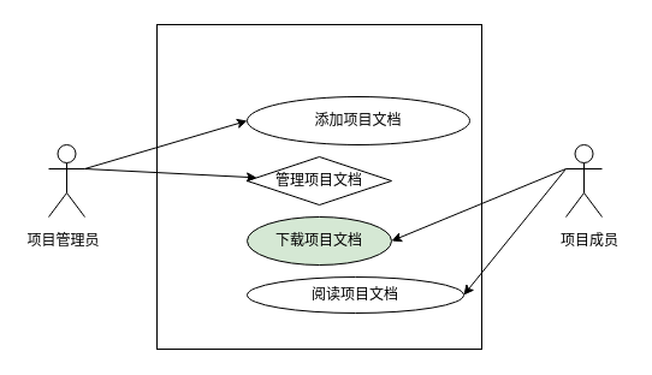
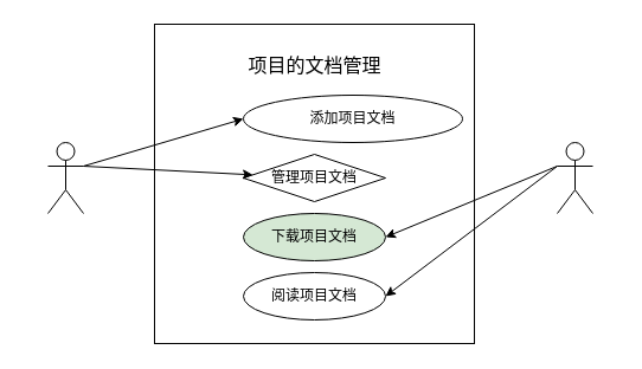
  <mxCell id="0" />
  <mxCell id="1" parent="0" />
  <mxCell id="2" value="" style="rounded=0;whiteSpace=wrap;html=1;" vertex="1" parent="1"><mxGeometry x="130" y="20" width="270" height="270" as="geometry" /></mxCell>
+ <mxCell id="3" value="&lt;font style=&quot;font-size: 16px;&quot;&gt;项目的文档管理&lt;/font&gt;" style="text;html=1;strokeColor=none;fillColor=none;align=center;verticalAlign=middle;whiteSpace=wrap;rounded=0;" vertex="1" parent="1"><mxGeometry x="194.5" y="40" width="141" height="30" as="geometry" /></mxCell>
  <mxCell id="4" value="添加项目文档" style="ellipse;whiteSpace=wrap;html=1;" vertex="1" parent="1"><mxGeometry x="205" y="80" width="185" height="40" as="geometry" /></mxCell>
  <mxCell id="5" value="管理项目文档" style="rhombus;whiteSpace=wrap;html=1;" vertex="1" parent="1"><mxGeometry x="205" y="130" width="120" height="40" as="geometry" /></mxCell>
  <mxCell id="6" value="下载项目文档" style="ellipse;whiteSpace=wrap;html=1;fillColor=#d5e8d4;" vertex="1" parent="1"><mxGeometry x="205" y="180" width="120" height="40" as="geometry" /></mxCell>
- <mxCell id="7" value="阅读项目文档" style="ellipse;whiteSpace=wrap;html=1;" vertex="1" parent="1"><mxGeometry x="205" y="230" width="180" height="30" as="geometry" /></mxCell>
+ <mxCell id="7" value="阅读项目文档" style="ellipse;whiteSpace=wrap;html=1;" vertex="1" parent="1"><mxGeometry x="205" y="230" width="120" height="40" as="geometry" /></mxCell>
  <mxCell id="8" value="Actor" style="shape=umlActor;verticalLabelPosition=bottom;verticalAlign=top;html=1;outlineConnect=0;fontColor=none;noLabel=1;" vertex="1" parent="1"><mxGeometry x="40" y="120" width="30" height="60" as="geometry" /></mxCell>
  <mxCell id="9" value="Actor" style="shape=umlActor;verticalLabelPosition=bottom;verticalAlign=top;html=1;outlineConnect=0;fontColor=none;noLabel=1;" vertex="1" parent="1"><mxGeometry x="470" y="120" width="30" height="60" as="geometry" /></mxCell>
- <mxCell id="10" value="项目管理员" style="text;html=1;strokeColor=none;fillColor=none;align=center;verticalAlign=middle;whiteSpace=wrap;rounded=0;" vertex="1" parent="1"><mxGeometry x="20" y="185" width="65" height="30" as="geometry" /></mxCell>
- <mxCell id="11" value="项目成员" style="text;html=1;strokeColor=none;fillColor=none;align=center;verticalAlign=middle;whiteSpace=wrap;rounded=0;" vertex="1" parent="1"><mxGeometry x="460" y="185" width="60" height="30" as="geometry" /></mxCell>
  <mxCell id="12" value="" style="endArrow=classic;html=1;rounded=0;exitX=1;exitY=0.333;exitDx=0;exitDy=0;exitPerimeter=0;entryX=0;entryY=0.5;entryDx=0;entryDy=0;" edge="1" parent="1" source="8" target="4"><mxGeometry width="50" height="50" relative="1" as="geometry"><mxPoint x="210" y="170" as="sourcePoint" /><mxPoint x="260" y="120" as="targetPoint" /></mxGeometry></mxCell>
  <mxCell id="13" value="" style="endArrow=classic;html=1;rounded=0;" edge="1" parent="1" target="5"><mxGeometry width="50" height="50" relative="1" as="geometry"><mxPoint x="70" y="140" as="sourcePoint" /><mxPoint x="260" y="120" as="targetPoint" /></mxGeometry></mxCell>
  <mxCell id="14" value="" style="endArrow=classic;html=1;rounded=0;exitX=0;exitY=0.333;exitDx=0;exitDy=0;exitPerimeter=0;entryX=1;entryY=0.5;entryDx=0;entryDy=0;" edge="1" parent="1" source="9" target="6"><mxGeometry width="50" height="50" relative="1" as="geometry"><mxPoint x="210" y="170" as="sourcePoint" /><mxPoint x="260" y="120" as="targetPoint" /></mxGeometry></mxCell>
  <mxCell id="15" value="" style="endArrow=classic;html=1;rounded=0;entryX=1;entryY=0.5;entryDx=0;entryDy=0;" edge="1" parent="1" target="7"><mxGeometry width="50" height="50" relative="1" as="geometry"><mxPoint x="470" y="140" as="sourcePoint" /><mxPoint x="260" y="120" as="targetPoint" /></mxGeometry></mxCell>
